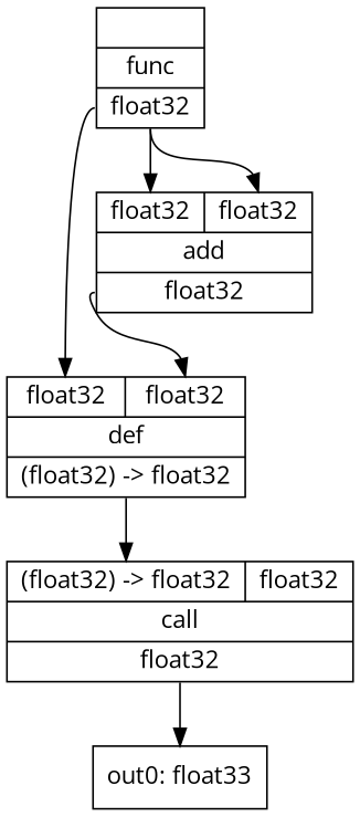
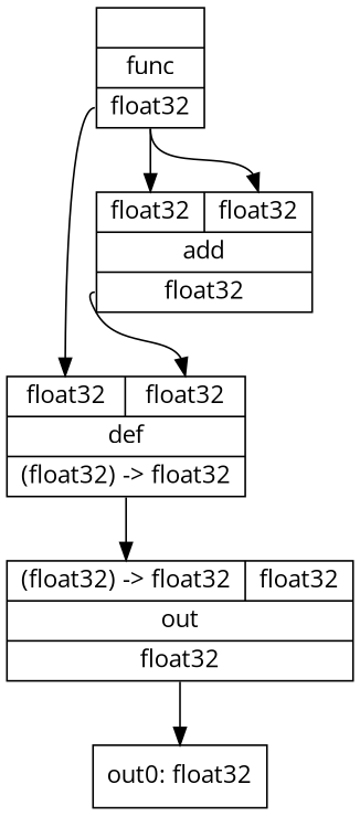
  digraph {
    fontname="Open Sans"
    node [fontname="Open Sans" shape=record]
    edge [fontname="Open Sans" headport=i0 tailport=o0]
    n1 [label="{{}|func\n|{<o0>float32}}"]
    n2 [label="{{<i0>float32|<i1>float32}|add\n|{<o0>float32}}"]
    n3 [label="{{<i0>float32|<i1>float32}|def\n|{<o0>(float32) -\> float32}}"]
-   n4 [label="{{<i0>(float32) -\> float32|<i1>float32}|call\n|{<o0>float32}}"]
-   n5 [label="out0: float33"]
+   n4 [label="{{<i0>(float32) -\> float32|<i1>float32}|out\n|{<o0>float32}}"]
+   n5 [label="out0: float32"]
    n1 -> n2
    n1 -> n2 [headport=i1]
    n1 -> n3
    n2 -> n3 [headport=i1]
    n3 -> n4
    n4 -> n5
  }
